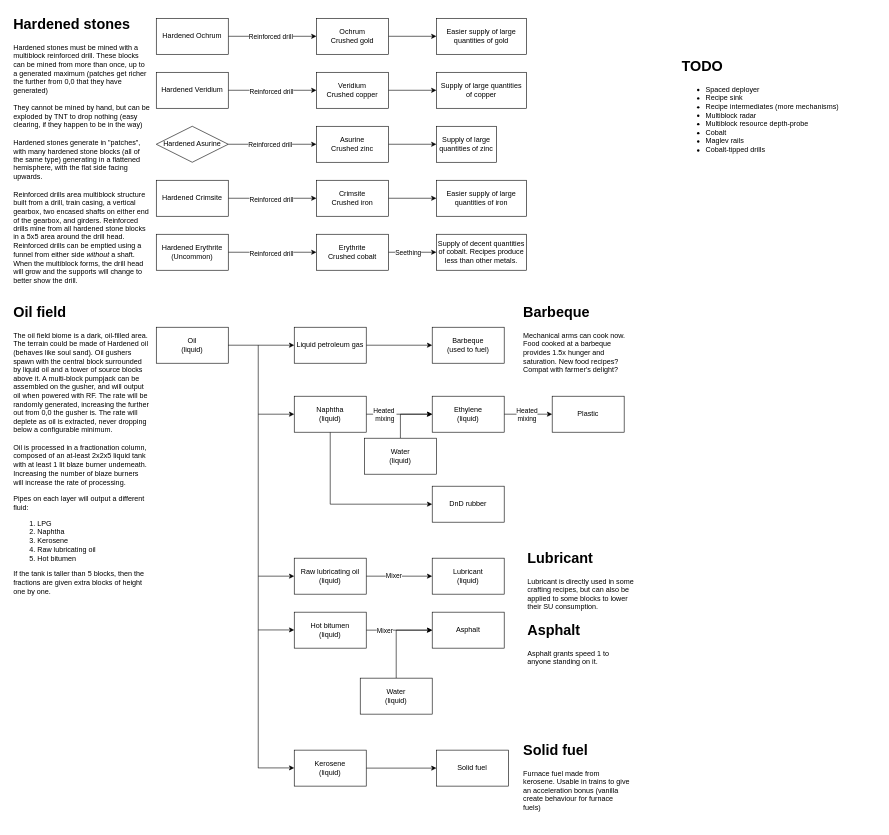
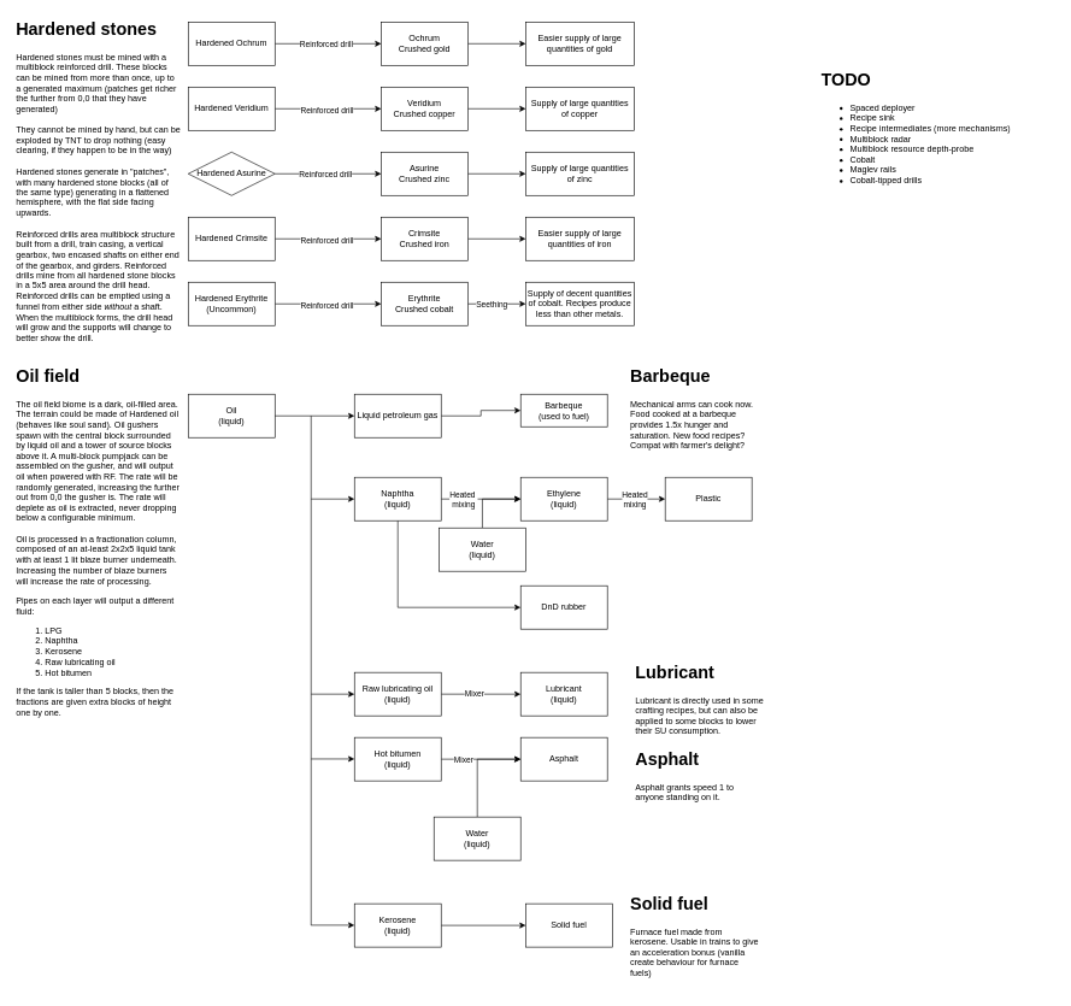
  <mxCell id="0" />
  <mxCell id="1" parent="0" />
  <mxCell id="2" style="edgeStyle=orthogonalEdgeStyle;rounded=0;orthogonalLoop=1;jettySize=auto;html=1;entryX=0;entryY=0.5;entryDx=0;entryDy=0;" edge="1" parent="1" source="4" target="12"><mxGeometry relative="1" as="geometry" /></mxCell>
  <mxCell id="3" value="Reinforced drill" style="edgeLabel;html=1;align=center;verticalAlign=middle;resizable=0;points=[];" vertex="1" connectable="0" parent="2"><mxGeometry x="-0.342" y="1" relative="1" as="geometry"><mxPoint x="22" y="1" as="offset" /></mxGeometry></mxCell>
  <mxCell id="4" value="Hardened Ochrum" style="rounded=0;whiteSpace=wrap;html=1;" vertex="1" parent="1"><mxGeometry x="260" y="30" width="120" height="60" as="geometry" /></mxCell>
  <mxCell id="5" style="edgeStyle=orthogonalEdgeStyle;rounded=0;orthogonalLoop=1;jettySize=auto;html=1;entryX=0;entryY=0.5;entryDx=0;entryDy=0;" edge="1" parent="1" source="7" target="14"><mxGeometry relative="1" as="geometry" /></mxCell>
  <mxCell id="6" value="Reinforced drill" style="edgeLabel;html=1;align=center;verticalAlign=middle;resizable=0;points=[];" vertex="1" connectable="0" parent="5"><mxGeometry x="-0.036" y="-2" relative="1" as="geometry"><mxPoint as="offset" /></mxGeometry></mxCell>
  <mxCell id="7" value="Hardened Veridium" style="rounded=0;whiteSpace=wrap;html=1;" vertex="1" parent="1"><mxGeometry x="260" y="120" width="120" height="60" as="geometry" /></mxCell>
  <mxCell id="8" style="edgeStyle=orthogonalEdgeStyle;rounded=0;orthogonalLoop=1;jettySize=auto;html=1;entryX=0;entryY=0.5;entryDx=0;entryDy=0;" edge="1" parent="1" source="10" target="16"><mxGeometry relative="1" as="geometry" /></mxCell>
  <mxCell id="9" value="Reinforced drill" style="edgeLabel;html=1;align=center;verticalAlign=middle;resizable=0;points=[];" vertex="1" connectable="0" parent="8"><mxGeometry x="-0.059" relative="1" as="geometry"><mxPoint as="offset" /></mxGeometry></mxCell>
  <mxCell id="10" value="Hardened Asurine" style="rhombus;whiteSpace=wrap;html=1;" vertex="1" parent="1"><mxGeometry x="260" y="210" width="120" height="60" as="geometry" /></mxCell>
  <mxCell id="11" style="edgeStyle=orthogonalEdgeStyle;rounded=0;orthogonalLoop=1;jettySize=auto;html=1;entryX=0;entryY=0.5;entryDx=0;entryDy=0;" edge="1" parent="1" source="12" target="18"><mxGeometry relative="1" as="geometry" /></mxCell>
  <mxCell id="12" value="Ochrum&lt;div&gt;Crushed gold&lt;/div&gt;" style="rounded=0;whiteSpace=wrap;html=1;" vertex="1" parent="1"><mxGeometry x="527" y="30" width="120" height="60" as="geometry" /></mxCell>
  <mxCell id="13" style="edgeStyle=orthogonalEdgeStyle;rounded=0;orthogonalLoop=1;jettySize=auto;html=1;entryX=0;entryY=0.5;entryDx=0;entryDy=0;" edge="1" parent="1" source="14" target="19"><mxGeometry relative="1" as="geometry" /></mxCell>
  <mxCell id="14" value="Veridium&lt;div&gt;Crushed copper&lt;/div&gt;" style="rounded=0;whiteSpace=wrap;html=1;" vertex="1" parent="1"><mxGeometry x="527" y="120" width="120" height="60" as="geometry" /></mxCell>
  <mxCell id="15" style="edgeStyle=orthogonalEdgeStyle;rounded=0;orthogonalLoop=1;jettySize=auto;html=1;entryX=0;entryY=0.5;entryDx=0;entryDy=0;" edge="1" parent="1" source="16" target="20"><mxGeometry relative="1" as="geometry" /></mxCell>
  <mxCell id="16" value="Asurine&lt;div&gt;Crushed zinc&lt;/div&gt;" style="rounded=0;whiteSpace=wrap;html=1;" vertex="1" parent="1"><mxGeometry x="527" y="210" width="120" height="60" as="geometry" /></mxCell>
  <mxCell id="17" value="&lt;h1 style=&quot;margin-top: 0px;&quot;&gt;Hardened stones&lt;/h1&gt;&lt;div&gt;Hardened stones must be mined with a multiblock reinforced drill. These blocks can be mined from more than once, up to a generated maximum (patches get richer the further from 0,0 that they have generated)&lt;/div&gt;&lt;div&gt;&lt;br&gt;&lt;/div&gt;&lt;div&gt;They cannot be mined by hand, but can be exploded by TNT to drop nothing (easy clearing, if they happen to be in the way)&lt;/div&gt;&lt;div&gt;&lt;br&gt;&lt;/div&gt;&lt;div&gt;Hardened stones generate in &quot;patches&quot;, with many hardened stone blocks (all of the same type) generating in a flattened hemisphere, with the flat side facing upwards.&lt;/div&gt;&lt;div&gt;&lt;br&gt;&lt;/div&gt;&lt;div&gt;Reinforced drills area multiblock structure built from a drill, train casing, a vertical gearbox, two encased shafts on either end of the gearbox, and girders. Reinforced drills mine from all hardened stone blocks in a 5x5 area around the drill head. Reinforced drills can be emptied using a funnel from either side &lt;i&gt;without&lt;/i&gt;&amp;nbsp;a shaft. When the multiblock forms, the drill head will grow and the supports will change to better show the drill.&lt;/div&gt;" style="text;html=1;whiteSpace=wrap;overflow=hidden;rounded=0;" vertex="1" parent="1"><mxGeometry x="20" y="20" width="230" height="460" as="geometry" /></mxCell>
  <mxCell id="18" value="Easier supply of large quantities of gold" style="rounded=0;whiteSpace=wrap;html=1;" vertex="1" parent="1"><mxGeometry x="727" y="30" width="150" height="60" as="geometry" /></mxCell>
  <mxCell id="19" value="Supply of large quantities of copper" style="rounded=0;whiteSpace=wrap;html=1;" vertex="1" parent="1"><mxGeometry x="727" y="120" width="150" height="60" as="geometry" /></mxCell>
- <mxCell id="20" value="Supply of large quantities of zinc" style="rounded=0;whiteSpace=wrap;html=1;" vertex="1" parent="1"><mxGeometry x="727" y="210" width="100" height="60" as="geometry" /></mxCell>
+ <mxCell id="20" value="Supply of large quantities of zinc" style="rounded=0;whiteSpace=wrap;html=1;" vertex="1" parent="1"><mxGeometry x="727" y="210" width="150" height="60" as="geometry" /></mxCell>
  <mxCell id="21" style="edgeStyle=orthogonalEdgeStyle;rounded=0;orthogonalLoop=1;jettySize=auto;html=1;entryX=0;entryY=0.5;entryDx=0;entryDy=0;" edge="1" parent="1" source="23" target="25"><mxGeometry relative="1" as="geometry" /></mxCell>
  <mxCell id="22" value="Reinforced drill" style="edgeLabel;html=1;align=center;verticalAlign=middle;resizable=0;points=[];" vertex="1" connectable="0" parent="21"><mxGeometry x="-0.036" y="-2" relative="1" as="geometry"><mxPoint as="offset" /></mxGeometry></mxCell>
  <mxCell id="23" value="Hardened Crimsite" style="rounded=0;whiteSpace=wrap;html=1;" vertex="1" parent="1"><mxGeometry x="260" y="300" width="120" height="60" as="geometry" /></mxCell>
  <mxCell id="24" style="edgeStyle=orthogonalEdgeStyle;rounded=0;orthogonalLoop=1;jettySize=auto;html=1;entryX=0;entryY=0.5;entryDx=0;entryDy=0;" edge="1" parent="1" source="25" target="26"><mxGeometry relative="1" as="geometry" /></mxCell>
  <mxCell id="25" value="Crimsite&lt;br&gt;&lt;div&gt;Crushed iron&lt;/div&gt;" style="rounded=0;whiteSpace=wrap;html=1;" vertex="1" parent="1"><mxGeometry x="527" y="300" width="120" height="60" as="geometry" /></mxCell>
  <mxCell id="26" value="Easier supply of large quantities of iron" style="rounded=0;whiteSpace=wrap;html=1;" vertex="1" parent="1"><mxGeometry x="727" y="300" width="150" height="60" as="geometry" /></mxCell>
  <mxCell id="27" value="&lt;h1 style=&quot;margin-top: 0px;&quot;&gt;Oil field&lt;/h1&gt;&lt;div&gt;The oil field biome is a dark, oil-filled area. The terrain could be made of Hardened oil (behaves like soul sand). Oil gushers spawn with the central block surrounded by liquid oil and a tower of source blocks above it. A multi-block pumpjack can be assembled on the gusher, and will output oil when powered with RF. The rate will be randomly generated, increasing the further out from 0,0 the gusher is. The rate will deplete as oil is extracted, never dropping below a configurable minimum.&lt;/div&gt;&lt;div&gt;&lt;br&gt;&lt;/div&gt;&lt;div&gt;Oil is processed in a fractionation column, composed of an at-least 2x2x5 liquid tank with at least 1 lit blaze burner underneath.&lt;/div&gt;&lt;div&gt;Increasing the number of blaze burners will increase the rate of processing.&amp;nbsp;&lt;/div&gt;&lt;div&gt;&lt;br&gt;&lt;/div&gt;&lt;div&gt;Pipes on each layer will output a different fluid:&lt;/div&gt;&lt;div&gt;&lt;ol&gt;&lt;li&gt;LPG&lt;/li&gt;&lt;li&gt;Naphtha&lt;/li&gt;&lt;li&gt;Kerosene&lt;/li&gt;&lt;li&gt;Raw lubricating oil&lt;/li&gt;&lt;li&gt;Hot bitumen&lt;/li&gt;&lt;/ol&gt;&lt;div&gt;If the tank is taller than 5 blocks, then the fractions are given extra blocks of height one by one.&lt;/div&gt;&lt;/div&gt;" style="text;html=1;whiteSpace=wrap;overflow=hidden;rounded=0;" vertex="1" parent="1"><mxGeometry x="20" y="500" width="230" height="590" as="geometry" /></mxCell>
  <mxCell id="28" value="Oil&lt;div&gt;(liquid)&lt;/div&gt;" style="rounded=0;whiteSpace=wrap;html=1;" vertex="1" parent="1"><mxGeometry x="260" y="545" width="120" height="60" as="geometry" /></mxCell>
  <mxCell id="29" value="" style="endArrow=classic;html=1;rounded=0;exitX=1;exitY=0.5;exitDx=0;exitDy=0;" edge="1" parent="1" source="28"><mxGeometry width="50" height="50" relative="1" as="geometry"><mxPoint x="400" y="600" as="sourcePoint" /><mxPoint x="490" y="575" as="targetPoint" /></mxGeometry></mxCell>
  <mxCell id="30" style="edgeStyle=orthogonalEdgeStyle;rounded=0;orthogonalLoop=1;jettySize=auto;html=1;entryX=0;entryY=0.5;entryDx=0;entryDy=0;" edge="1" parent="1" source="31" target="43"><mxGeometry relative="1" as="geometry" /></mxCell>
  <mxCell id="31" value="Liquid petroleum gas" style="rounded=0;whiteSpace=wrap;html=1;" vertex="1" parent="1"><mxGeometry x="490" y="545" width="120" height="60" as="geometry" /></mxCell>
  <mxCell id="32" style="edgeStyle=orthogonalEdgeStyle;rounded=0;orthogonalLoop=1;jettySize=auto;html=1;entryX=0;entryY=0.5;entryDx=0;entryDy=0;" edge="1" parent="1" source="34" target="45"><mxGeometry relative="1" as="geometry" /></mxCell>
  <mxCell id="33" value="Mixer" style="edgeLabel;html=1;align=center;verticalAlign=middle;resizable=0;points=[];" vertex="1" connectable="0" parent="32"><mxGeometry x="-0.182" y="1" relative="1" as="geometry"><mxPoint as="offset" /></mxGeometry></mxCell>
  <mxCell id="34" value="Raw lubricating oil&lt;div&gt;(liquid)&lt;/div&gt;" style="rounded=0;whiteSpace=wrap;html=1;" vertex="1" parent="1"><mxGeometry x="490" y="930" width="120" height="60" as="geometry" /></mxCell>
  <mxCell id="35" style="edgeStyle=orthogonalEdgeStyle;rounded=0;orthogonalLoop=1;jettySize=auto;html=1;" edge="1" parent="1" source="37" target="46"><mxGeometry relative="1" as="geometry" /></mxCell>
  <mxCell id="36" value="Mixer" style="edgeLabel;html=1;align=center;verticalAlign=middle;resizable=0;points=[];" vertex="1" connectable="0" parent="35"><mxGeometry x="-0.061" y="-2" relative="1" as="geometry"><mxPoint x="-22" y="-2" as="offset" /></mxGeometry></mxCell>
  <mxCell id="37" value="Hot bitumen&lt;div&gt;(liquid)&lt;/div&gt;" style="rounded=0;whiteSpace=wrap;html=1;" vertex="1" parent="1"><mxGeometry x="490" y="1020" width="120" height="60" as="geometry" /></mxCell>
  <mxCell id="38" style="edgeStyle=orthogonalEdgeStyle;rounded=0;orthogonalLoop=1;jettySize=auto;html=1;" edge="1" parent="1" source="41" target="52"><mxGeometry relative="1" as="geometry" /></mxCell>
  <mxCell id="39" value="Heated&amp;nbsp;&lt;div&gt;mixing&lt;/div&gt;" style="edgeLabel;html=1;align=center;verticalAlign=middle;resizable=0;points=[];" vertex="1" connectable="0" parent="38"><mxGeometry x="-0.636" y="1" relative="1" as="geometry"><mxPoint x="10" y="1" as="offset" /></mxGeometry></mxCell>
  <mxCell id="40" style="edgeStyle=orthogonalEdgeStyle;rounded=0;orthogonalLoop=1;jettySize=auto;html=1;entryX=0;entryY=0.5;entryDx=0;entryDy=0;" edge="1" parent="1" source="41" target="65"><mxGeometry relative="1" as="geometry"><Array as="points"><mxPoint x="550" y="840" /></Array></mxGeometry></mxCell>
  <mxCell id="41" value="Naphtha&lt;div&gt;(liquid)&lt;/div&gt;" style="rounded=0;whiteSpace=wrap;html=1;" vertex="1" parent="1"><mxGeometry x="490" y="660" width="120" height="60" as="geometry" /></mxCell>
  <mxCell id="42" value="" style="endArrow=none;html=1;rounded=0;" edge="1" parent="1"><mxGeometry width="50" height="50" relative="1" as="geometry"><mxPoint x="430" y="1280" as="sourcePoint" /><mxPoint x="430" y="575" as="targetPoint" /></mxGeometry></mxCell>
- <mxCell id="43" value="Barbeque&lt;div&gt;(used to fuel)&lt;/div&gt;" style="rounded=0;whiteSpace=wrap;html=1;" vertex="1" parent="1"><mxGeometry x="720" y="545" width="120" height="60" as="geometry" /></mxCell>
+ <mxCell id="43" value="Barbeque&lt;div&gt;(used to fuel)&lt;/div&gt;" style="rounded=0;whiteSpace=wrap;html=1;" vertex="1" parent="1"><mxGeometry x="720" y="545" width="120" height="45" as="geometry" /></mxCell>
  <mxCell id="44" value="Solid fuel" style="rounded=0;whiteSpace=wrap;html=1;" vertex="1" parent="1"><mxGeometry x="727" y="1250" width="120" height="60" as="geometry" /></mxCell>
  <mxCell id="45" value="Lubricant&lt;div&gt;(liquid)&lt;/div&gt;" style="rounded=0;whiteSpace=wrap;html=1;" vertex="1" parent="1"><mxGeometry x="720" y="930" width="120" height="60" as="geometry" /></mxCell>
  <mxCell id="46" value="Asphalt" style="rounded=0;whiteSpace=wrap;html=1;" vertex="1" parent="1"><mxGeometry x="720" y="1020" width="120" height="60" as="geometry" /></mxCell>
  <mxCell id="47" style="edgeStyle=orthogonalEdgeStyle;rounded=0;orthogonalLoop=1;jettySize=auto;html=1;entryX=0;entryY=0.5;entryDx=0;entryDy=0;" edge="1" parent="1" source="48" target="46"><mxGeometry relative="1" as="geometry"><Array as="points"><mxPoint x="660" y="1050" /></Array></mxGeometry></mxCell>
  <mxCell id="48" value="Water&lt;div&gt;(liquid)&lt;/div&gt;" style="rounded=0;whiteSpace=wrap;html=1;" vertex="1" parent="1"><mxGeometry x="600" y="1130" width="120" height="60" as="geometry" /></mxCell>
  <mxCell id="49" value="&lt;h1 style=&quot;margin-top: 0px;&quot;&gt;Asphalt&lt;/h1&gt;&lt;div&gt;Asphalt grants speed 1 to anyone standing on it.&lt;/div&gt;" style="text;html=1;whiteSpace=wrap;overflow=hidden;rounded=0;" vertex="1" parent="1"><mxGeometry x="877" y="1030" width="180" height="120" as="geometry" /></mxCell>
  <mxCell id="50" style="edgeStyle=orthogonalEdgeStyle;rounded=0;orthogonalLoop=1;jettySize=auto;html=1;entryX=0;entryY=0.5;entryDx=0;entryDy=0;" edge="1" parent="1" source="52" target="57"><mxGeometry relative="1" as="geometry" /></mxCell>
  <mxCell id="51" value="Heated&lt;div&gt;mixing&lt;/div&gt;" style="edgeLabel;html=1;align=center;verticalAlign=middle;resizable=0;points=[];" vertex="1" connectable="0" parent="50"><mxGeometry x="-0.292" y="-1" relative="1" as="geometry"><mxPoint x="9" y="-1" as="offset" /></mxGeometry></mxCell>
  <mxCell id="52" value="Ethylene&lt;div&gt;(liquid)&lt;/div&gt;" style="rounded=0;whiteSpace=wrap;html=1;" vertex="1" parent="1"><mxGeometry x="720" y="660" width="120" height="60" as="geometry" /></mxCell>
  <mxCell id="53" style="edgeStyle=orthogonalEdgeStyle;rounded=0;orthogonalLoop=1;jettySize=auto;html=1;entryX=0;entryY=0.5;entryDx=0;entryDy=0;" edge="1" parent="1" source="54" target="52"><mxGeometry relative="1" as="geometry" /></mxCell>
  <mxCell id="54" value="Water&lt;div&gt;(liquid)&lt;/div&gt;" style="rounded=0;whiteSpace=wrap;html=1;" vertex="1" parent="1"><mxGeometry x="607" y="730" width="120" height="60" as="geometry" /></mxCell>
  <mxCell id="55" value="&lt;h1 style=&quot;margin-top: 0px;&quot;&gt;Lubricant&lt;/h1&gt;&lt;div&gt;Lubricant is directly used in some crafting recipes, but can also be applied to some blocks to lower their SU consumption.&lt;/div&gt;" style="text;html=1;whiteSpace=wrap;overflow=hidden;rounded=0;" vertex="1" parent="1"><mxGeometry x="877" y="910" width="180" height="120" as="geometry" /></mxCell>
  <mxCell id="56" value="&lt;h1 style=&quot;margin-top: 0px;&quot;&gt;Barbeque&lt;/h1&gt;&lt;div&gt;Mechanical arms can cook now.&lt;/div&gt;&lt;div&gt;Food cooked at a barbeque provides 1.5x hunger and saturation. New food recipes?&lt;/div&gt;&lt;div&gt;Compat with farmer's delight?&lt;/div&gt;" style="text;html=1;whiteSpace=wrap;overflow=hidden;rounded=0;" vertex="1" parent="1"><mxGeometry x="870" y="500" width="180" height="130" as="geometry" /></mxCell>
  <mxCell id="57" value="Plastic" style="rounded=0;whiteSpace=wrap;html=1;" vertex="1" parent="1"><mxGeometry x="920" y="660" width="120" height="60" as="geometry" /></mxCell>
  <mxCell id="58" style="edgeStyle=orthogonalEdgeStyle;rounded=0;orthogonalLoop=1;jettySize=auto;html=1;entryX=0;entryY=0.5;entryDx=0;entryDy=0;" edge="1" parent="1" source="59" target="44"><mxGeometry relative="1" as="geometry" /></mxCell>
  <mxCell id="59" value="Kerosene&lt;div&gt;(liquid)&lt;/div&gt;" style="rounded=0;whiteSpace=wrap;html=1;" vertex="1" parent="1"><mxGeometry x="490" y="1250" width="120" height="60" as="geometry" /></mxCell>
  <mxCell id="60" value="&lt;h1 style=&quot;margin-top: 0px;&quot;&gt;Solid fuel&lt;/h1&gt;&lt;div&gt;Furnace fuel made from kerosene. Usable in trains to give an acceleration bonus (vanilla create behaviour for furnace fuels)&lt;/div&gt;" style="text;html=1;whiteSpace=wrap;overflow=hidden;rounded=0;" vertex="1" parent="1"><mxGeometry x="870" y="1230" width="180" height="140" as="geometry" /></mxCell>
  <mxCell id="61" value="" style="endArrow=classic;html=1;rounded=0;entryX=0;entryY=0.5;entryDx=0;entryDy=0;" edge="1" parent="1" target="41"><mxGeometry width="50" height="50" relative="1" as="geometry"><mxPoint x="430" y="690" as="sourcePoint" /><mxPoint x="330" y="700" as="targetPoint" /></mxGeometry></mxCell>
  <mxCell id="62" value="" style="endArrow=classic;html=1;rounded=0;entryX=0;entryY=0.5;entryDx=0;entryDy=0;" edge="1" parent="1"><mxGeometry width="50" height="50" relative="1" as="geometry"><mxPoint x="430" y="960" as="sourcePoint" /><mxPoint x="490" y="960" as="targetPoint" /></mxGeometry></mxCell>
  <mxCell id="63" value="" style="endArrow=classic;html=1;rounded=0;entryX=0;entryY=0.5;entryDx=0;entryDy=0;" edge="1" parent="1"><mxGeometry width="50" height="50" relative="1" as="geometry"><mxPoint x="430" y="1049.66" as="sourcePoint" /><mxPoint x="490" y="1049.66" as="targetPoint" /></mxGeometry></mxCell>
  <mxCell id="64" value="" style="endArrow=classic;html=1;rounded=0;entryX=0;entryY=0.5;entryDx=0;entryDy=0;" edge="1" parent="1"><mxGeometry width="50" height="50" relative="1" as="geometry"><mxPoint x="430" y="1279.66" as="sourcePoint" /><mxPoint x="490" y="1279.66" as="targetPoint" /></mxGeometry></mxCell>
  <mxCell id="65" value="DnD rubber" style="rounded=0;whiteSpace=wrap;html=1;" vertex="1" parent="1"><mxGeometry x="720" y="810" width="120" height="60" as="geometry" /></mxCell>
  <mxCell id="66" value="&lt;h1 style=&quot;margin-top: 0px;&quot;&gt;TODO&lt;/h1&gt;&lt;div&gt;&lt;ul&gt;&lt;li&gt;Spaced deployer&lt;/li&gt;&lt;li&gt;Recipe sink&lt;/li&gt;&lt;li&gt;Recipe intermediates (more mechanisms)&lt;/li&gt;&lt;li&gt;Multiblock radar&lt;/li&gt;&lt;li&gt;Multiblock resource depth-probe&lt;/li&gt;&lt;li&gt;Cobalt&lt;/li&gt;&lt;li&gt;Maglev rails&lt;/li&gt;&lt;li&gt;Cobalt-tipped drills&lt;/li&gt;&lt;/ul&gt;&lt;/div&gt;" style="text;html=1;whiteSpace=wrap;overflow=hidden;rounded=0;" vertex="1" parent="1"><mxGeometry x="1134" y="90" width="326" height="210" as="geometry" /></mxCell>
  <mxCell id="67" style="edgeStyle=orthogonalEdgeStyle;rounded=0;orthogonalLoop=1;jettySize=auto;html=1;entryX=0;entryY=0.5;entryDx=0;entryDy=0;" edge="1" parent="1" source="69" target="72"><mxGeometry relative="1" as="geometry" /></mxCell>
  <mxCell id="68" value="Reinforced drill" style="edgeLabel;html=1;align=center;verticalAlign=middle;resizable=0;points=[];" vertex="1" connectable="0" parent="67"><mxGeometry x="-0.036" y="-2" relative="1" as="geometry"><mxPoint as="offset" /></mxGeometry></mxCell>
  <mxCell id="69" value="Hardened Erythrite&lt;br&gt;(Uncommon)" style="rounded=0;whiteSpace=wrap;html=1;" vertex="1" parent="1"><mxGeometry x="260" y="390" width="120" height="60" as="geometry" /></mxCell>
  <mxCell id="70" style="edgeStyle=orthogonalEdgeStyle;rounded=0;orthogonalLoop=1;jettySize=auto;html=1;entryX=0;entryY=0.5;entryDx=0;entryDy=0;" edge="1" parent="1" source="72" target="73"><mxGeometry relative="1" as="geometry" /></mxCell>
  <mxCell id="71" value="Seething" style="edgeLabel;html=1;align=center;verticalAlign=middle;resizable=0;points=[];" vertex="1" connectable="0" parent="70"><mxGeometry x="-0.188" relative="1" as="geometry"><mxPoint as="offset" /></mxGeometry></mxCell>
  <mxCell id="72" value="Erythrite&lt;br&gt;&lt;div&gt;Crushed cobalt&lt;/div&gt;" style="rounded=0;whiteSpace=wrap;html=1;" vertex="1" parent="1"><mxGeometry x="527" y="390" width="120" height="60" as="geometry" /></mxCell>
  <mxCell id="73" value="Supply of decent quantities of cobalt. Recipes produce less than other metals." style="rounded=0;whiteSpace=wrap;html=1;" vertex="1" parent="1"><mxGeometry x="727" y="390" width="150" height="60" as="geometry" /></mxCell>
